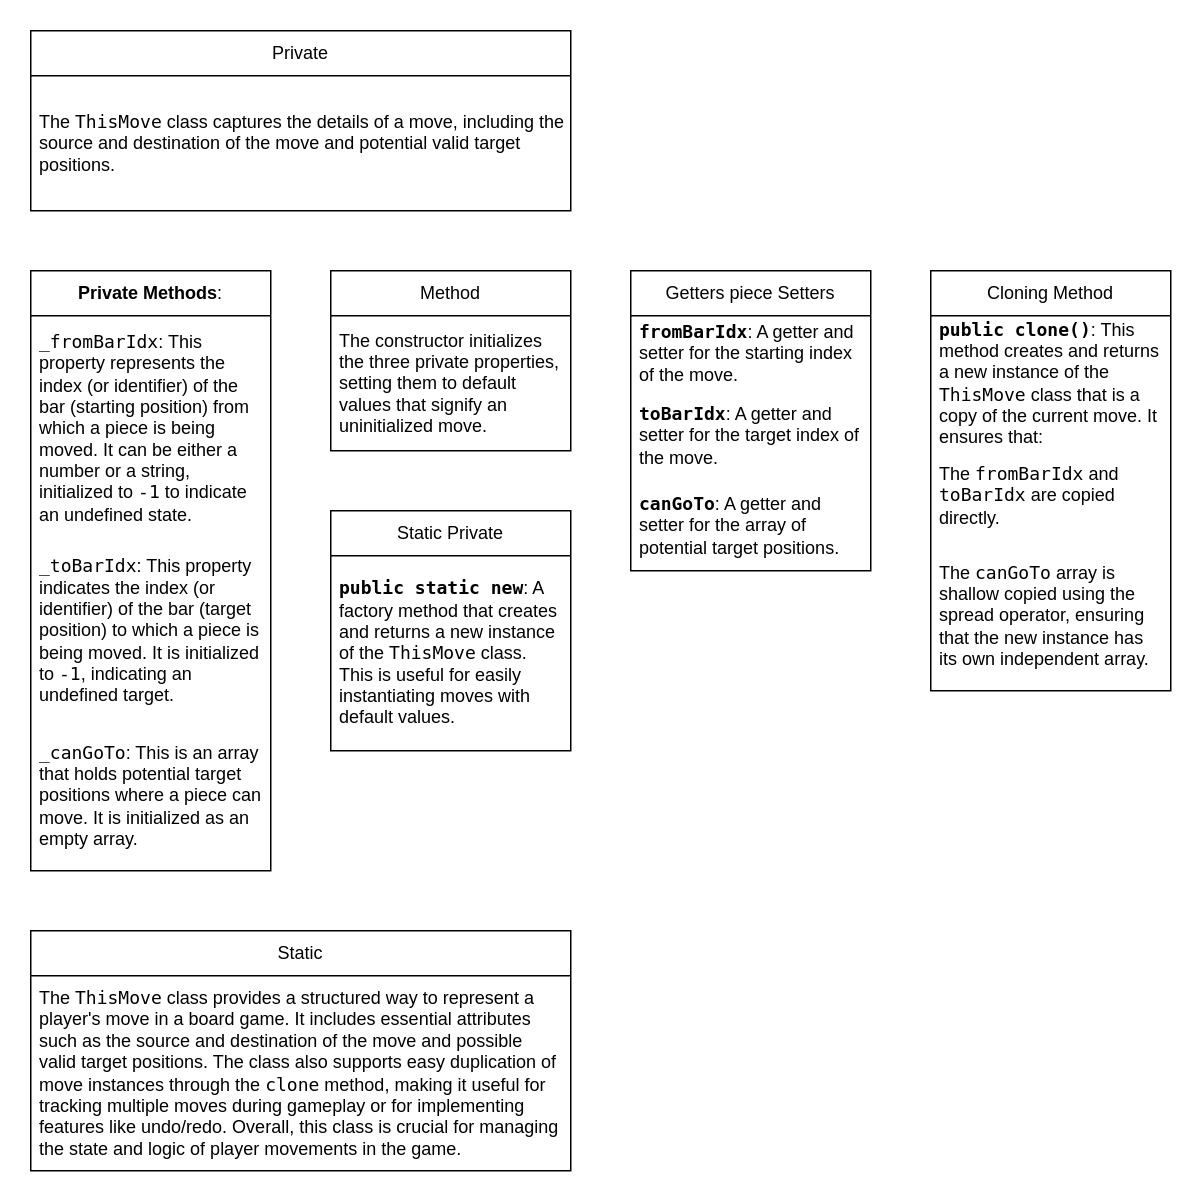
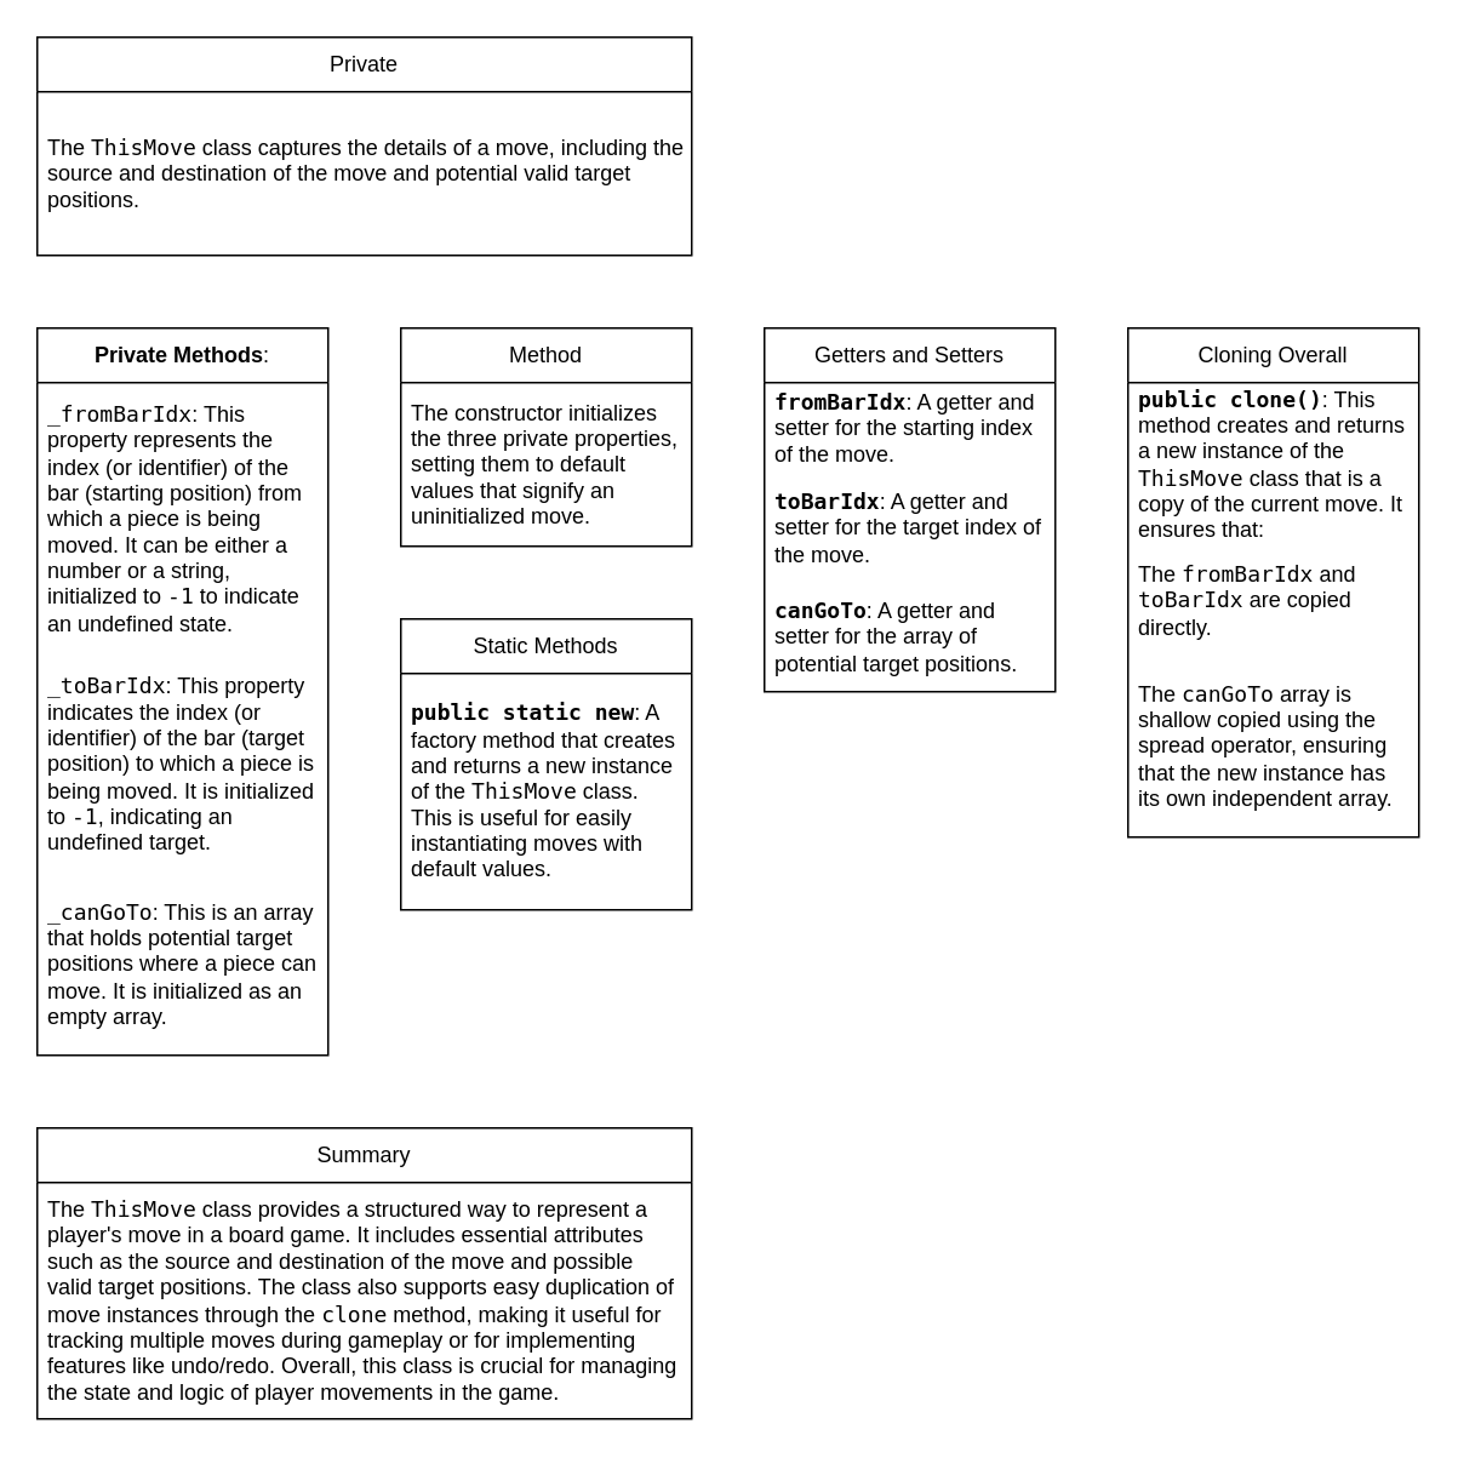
  <mxCell id="0" />
  <mxCell id="1" parent="0" />
  <mxCell id="2" value="Private" style="swimlane;fontStyle=0;childLayout=stackLayout;horizontal=1;startSize=30;horizontalStack=0;resizeParent=1;resizeParentMax=0;resizeLast=0;collapsible=1;marginBottom=0;whiteSpace=wrap;html=1;" vertex="1" parent="1"><mxGeometry x="20" y="20" width="360" height="120" as="geometry" /></mxCell>
  <mxCell id="3" value="The &lt;code&gt;ThisMove&lt;/code&gt; class captures the details of a move, including the source and destination of the move and potential valid target positions." style="text;strokeColor=none;fillColor=none;align=left;verticalAlign=middle;spacingLeft=4;spacingRight=4;overflow=hidden;points=[[0,0.5],[1,0.5]];portConstraint=eastwest;rotatable=0;whiteSpace=wrap;html=1;" vertex="1" parent="2"><mxGeometry y="30" width="360" height="90" as="geometry" /></mxCell>
  <mxCell id="4" value="&lt;strong&gt;Private Methods&lt;/strong&gt;:" style="swimlane;fontStyle=0;childLayout=stackLayout;horizontal=1;startSize=30;horizontalStack=0;resizeParent=1;resizeParentMax=0;resizeLast=0;collapsible=1;marginBottom=0;whiteSpace=wrap;html=1;" vertex="1" parent="1"><mxGeometry x="20" y="180" width="160" height="400" as="geometry" /></mxCell>
  <mxCell id="5" value="&lt;code&gt;_fromBarIdx&lt;/code&gt;: This property represents the index (or identifier) of the bar (starting position) from which a piece is being moved. It can be either a number or a string, initialized to &lt;code&gt;-1&lt;/code&gt; to indicate an undefined state." style="text;strokeColor=none;fillColor=none;align=left;verticalAlign=middle;spacingLeft=4;spacingRight=4;overflow=hidden;points=[[0,0.5],[1,0.5]];portConstraint=eastwest;rotatable=0;whiteSpace=wrap;html=1;" vertex="1" parent="4"><mxGeometry y="30" width="160" height="150" as="geometry" /></mxCell>
  <mxCell id="6" value="&lt;code&gt;_toBarIdx&lt;/code&gt;: This property indicates the index (or identifier) of the bar (target position) to which a piece is being moved. It is initialized to &lt;code&gt;-1&lt;/code&gt;, indicating an undefined target." style="text;strokeColor=none;fillColor=none;align=left;verticalAlign=middle;spacingLeft=4;spacingRight=4;overflow=hidden;points=[[0,0.5],[1,0.5]];portConstraint=eastwest;rotatable=0;whiteSpace=wrap;html=1;" vertex="1" parent="4"><mxGeometry y="180" width="160" height="120" as="geometry" /></mxCell>
  <mxCell id="7" value="&lt;code&gt;_canGoTo&lt;/code&gt;: This is an array that holds potential target positions where a piece can move. It is initialized as an empty array." style="text;strokeColor=none;fillColor=none;align=left;verticalAlign=middle;spacingLeft=4;spacingRight=4;overflow=hidden;points=[[0,0.5],[1,0.5]];portConstraint=eastwest;rotatable=0;whiteSpace=wrap;html=1;" vertex="1" parent="4"><mxGeometry y="300" width="160" height="100" as="geometry" /></mxCell>
  <mxCell id="8" value="Method" style="swimlane;fontStyle=0;childLayout=stackLayout;horizontal=1;startSize=30;horizontalStack=0;resizeParent=1;resizeParentMax=0;resizeLast=0;collapsible=1;marginBottom=0;whiteSpace=wrap;html=1;" vertex="1" parent="1"><mxGeometry x="220" y="180" width="160" height="120" as="geometry" /></mxCell>
  <mxCell id="9" value="The constructor initializes the three private properties, setting them to default values that signify an uninitialized move." style="text;strokeColor=none;fillColor=none;align=left;verticalAlign=middle;spacingLeft=4;spacingRight=4;overflow=hidden;points=[[0,0.5],[1,0.5]];portConstraint=eastwest;rotatable=0;whiteSpace=wrap;html=1;" vertex="1" parent="8"><mxGeometry y="30" width="160" height="90" as="geometry" /></mxCell>
- <mxCell id="10" value="Static Private" style="swimlane;fontStyle=0;childLayout=stackLayout;horizontal=1;startSize=30;horizontalStack=0;resizeParent=1;resizeParentMax=0;resizeLast=0;collapsible=1;marginBottom=0;whiteSpace=wrap;html=1;" vertex="1" parent="1"><mxGeometry x="220" y="340" width="160" height="160" as="geometry" /></mxCell>
+ <mxCell id="10" value="Static Methods" style="swimlane;fontStyle=0;childLayout=stackLayout;horizontal=1;startSize=30;horizontalStack=0;resizeParent=1;resizeParentMax=0;resizeLast=0;collapsible=1;marginBottom=0;whiteSpace=wrap;html=1;" vertex="1" parent="1"><mxGeometry x="220" y="340" width="160" height="160" as="geometry" /></mxCell>
  <mxCell id="11" value="&lt;strong&gt;&lt;code&gt;public static new&lt;/code&gt;&lt;/strong&gt;: A factory method that creates and returns a new instance of the &lt;code&gt;ThisMove&lt;/code&gt; class. This is useful for easily instantiating moves with default values." style="text;strokeColor=none;fillColor=none;align=left;verticalAlign=middle;spacingLeft=4;spacingRight=4;overflow=hidden;points=[[0,0.5],[1,0.5]];portConstraint=eastwest;rotatable=0;whiteSpace=wrap;html=1;" vertex="1" parent="10"><mxGeometry y="30" width="160" height="130" as="geometry" /></mxCell>
- <mxCell id="12" value="Getters piece Setters" style="swimlane;fontStyle=0;childLayout=stackLayout;horizontal=1;startSize=30;horizontalStack=0;resizeParent=1;resizeParentMax=0;resizeLast=0;collapsible=1;marginBottom=0;whiteSpace=wrap;html=1;" vertex="1" parent="1"><mxGeometry x="420" y="180" width="160" height="200" as="geometry" /></mxCell>
+ <mxCell id="12" value="Getters and Setters" style="swimlane;fontStyle=0;childLayout=stackLayout;horizontal=1;startSize=30;horizontalStack=0;resizeParent=1;resizeParentMax=0;resizeLast=0;collapsible=1;marginBottom=0;whiteSpace=wrap;html=1;" vertex="1" parent="1"><mxGeometry x="420" y="180" width="160" height="200" as="geometry" /></mxCell>
  <mxCell id="13" value="&lt;strong&gt;&lt;code&gt;fromBarIdx&lt;/code&gt;&lt;/strong&gt;: A getter and setter for the starting index of the move." style="text;strokeColor=none;fillColor=none;align=left;verticalAlign=middle;spacingLeft=4;spacingRight=4;overflow=hidden;points=[[0,0.5],[1,0.5]];portConstraint=eastwest;rotatable=0;whiteSpace=wrap;html=1;" vertex="1" parent="12"><mxGeometry y="30" width="160" height="50" as="geometry" /></mxCell>
  <mxCell id="14" value="&lt;strong&gt;&lt;code&gt;toBarIdx&lt;/code&gt;&lt;/strong&gt;: A getter and setter for the target index of the move." style="text;strokeColor=none;fillColor=none;align=left;verticalAlign=middle;spacingLeft=4;spacingRight=4;overflow=hidden;points=[[0,0.5],[1,0.5]];portConstraint=eastwest;rotatable=0;whiteSpace=wrap;html=1;" vertex="1" parent="12"><mxGeometry y="80" width="160" height="60" as="geometry" /></mxCell>
  <mxCell id="15" value="&lt;strong&gt;&lt;code&gt;canGoTo&lt;/code&gt;&lt;/strong&gt;: A getter and setter for the array of potential target positions." style="text;strokeColor=none;fillColor=none;align=left;verticalAlign=middle;spacingLeft=4;spacingRight=4;overflow=hidden;points=[[0,0.5],[1,0.5]];portConstraint=eastwest;rotatable=0;whiteSpace=wrap;html=1;" vertex="1" parent="12"><mxGeometry y="140" width="160" height="60" as="geometry" /></mxCell>
- <mxCell id="16" value="Cloning Method" style="swimlane;fontStyle=0;childLayout=stackLayout;horizontal=1;startSize=30;horizontalStack=0;resizeParent=1;resizeParentMax=0;resizeLast=0;collapsible=1;marginBottom=0;whiteSpace=wrap;html=1;" vertex="1" parent="1"><mxGeometry x="620" y="180" width="160" height="280" as="geometry" /></mxCell>
+ <mxCell id="16" value="Cloning Overall" style="swimlane;fontStyle=0;childLayout=stackLayout;horizontal=1;startSize=30;horizontalStack=0;resizeParent=1;resizeParentMax=0;resizeLast=0;collapsible=1;marginBottom=0;whiteSpace=wrap;html=1;" vertex="1" parent="1"><mxGeometry x="620" y="180" width="160" height="280" as="geometry" /></mxCell>
  <mxCell id="17" value="&lt;strong&gt;&lt;code&gt;public clone()&lt;/code&gt;&lt;/strong&gt;: This method creates and returns a new instance of the &lt;code&gt;ThisMove&lt;/code&gt; class that is a copy of the current move. It ensures that:" style="text;strokeColor=none;fillColor=none;align=left;verticalAlign=middle;spacingLeft=4;spacingRight=4;overflow=hidden;points=[[0,0.5],[1,0.5]];portConstraint=eastwest;rotatable=0;whiteSpace=wrap;html=1;" vertex="1" parent="16"><mxGeometry y="30" width="160" height="90" as="geometry" /></mxCell>
  <mxCell id="18" value="The &lt;code&gt;fromBarIdx&lt;/code&gt; and &lt;code&gt;toBarIdx&lt;/code&gt; are copied directly." style="text;strokeColor=none;fillColor=none;align=left;verticalAlign=middle;spacingLeft=4;spacingRight=4;overflow=hidden;points=[[0,0.5],[1,0.5]];portConstraint=eastwest;rotatable=0;whiteSpace=wrap;html=1;" vertex="1" parent="16"><mxGeometry y="120" width="160" height="60" as="geometry" /></mxCell>
  <mxCell id="19" value="The &lt;code&gt;canGoTo&lt;/code&gt; array is shallow copied using the spread operator, ensuring that the new instance has its own independent array." style="text;strokeColor=none;fillColor=none;align=left;verticalAlign=middle;spacingLeft=4;spacingRight=4;overflow=hidden;points=[[0,0.5],[1,0.5]];portConstraint=eastwest;rotatable=0;whiteSpace=wrap;html=1;" vertex="1" parent="16"><mxGeometry y="180" width="160" height="100" as="geometry" /></mxCell>
- <mxCell id="20" value="Static" style="swimlane;fontStyle=0;childLayout=stackLayout;horizontal=1;startSize=30;horizontalStack=0;resizeParent=1;resizeParentMax=0;resizeLast=0;collapsible=1;marginBottom=0;whiteSpace=wrap;html=1;" vertex="1" parent="1"><mxGeometry x="20" y="620" width="360" height="160" as="geometry" /></mxCell>
+ <mxCell id="20" value="Summary" style="swimlane;fontStyle=0;childLayout=stackLayout;horizontal=1;startSize=30;horizontalStack=0;resizeParent=1;resizeParentMax=0;resizeLast=0;collapsible=1;marginBottom=0;whiteSpace=wrap;html=1;" vertex="1" parent="1"><mxGeometry x="20" y="620" width="360" height="160" as="geometry" /></mxCell>
  <mxCell id="21" value="The &lt;code&gt;ThisMove&lt;/code&gt; class provides a structured way to represent a player's move in a board game. It includes essential attributes such as the source and destination of the move and possible valid target positions. The class also supports easy duplication of move instances through the &lt;code&gt;clone&lt;/code&gt; method, making it useful for tracking multiple moves during gameplay or for implementing features like undo/redo. Overall, this class is crucial for managing the state and logic of player movements in the game." style="text;strokeColor=none;fillColor=none;align=left;verticalAlign=middle;spacingLeft=4;spacingRight=4;overflow=hidden;points=[[0,0.5],[1,0.5]];portConstraint=eastwest;rotatable=0;whiteSpace=wrap;html=1;" vertex="1" parent="20"><mxGeometry y="30" width="360" height="130" as="geometry" /></mxCell>
